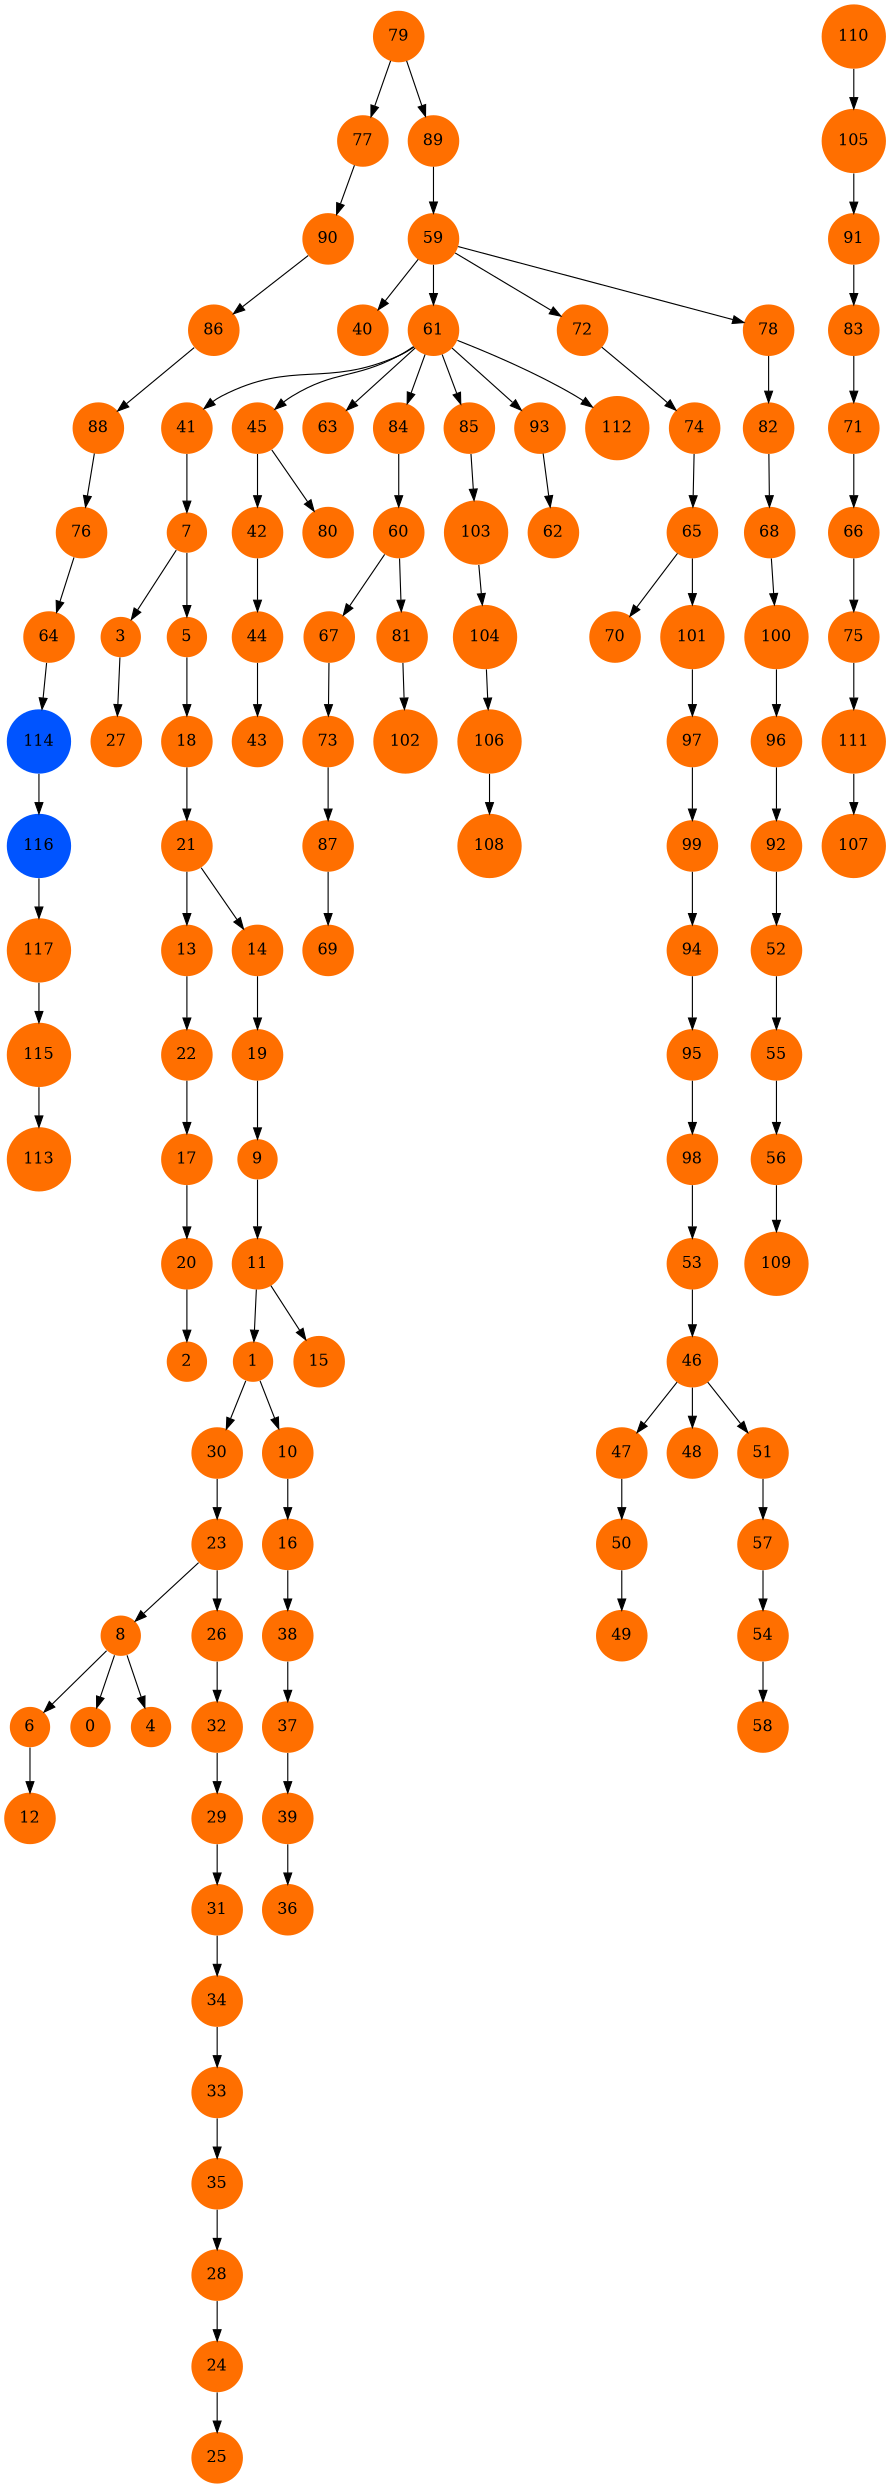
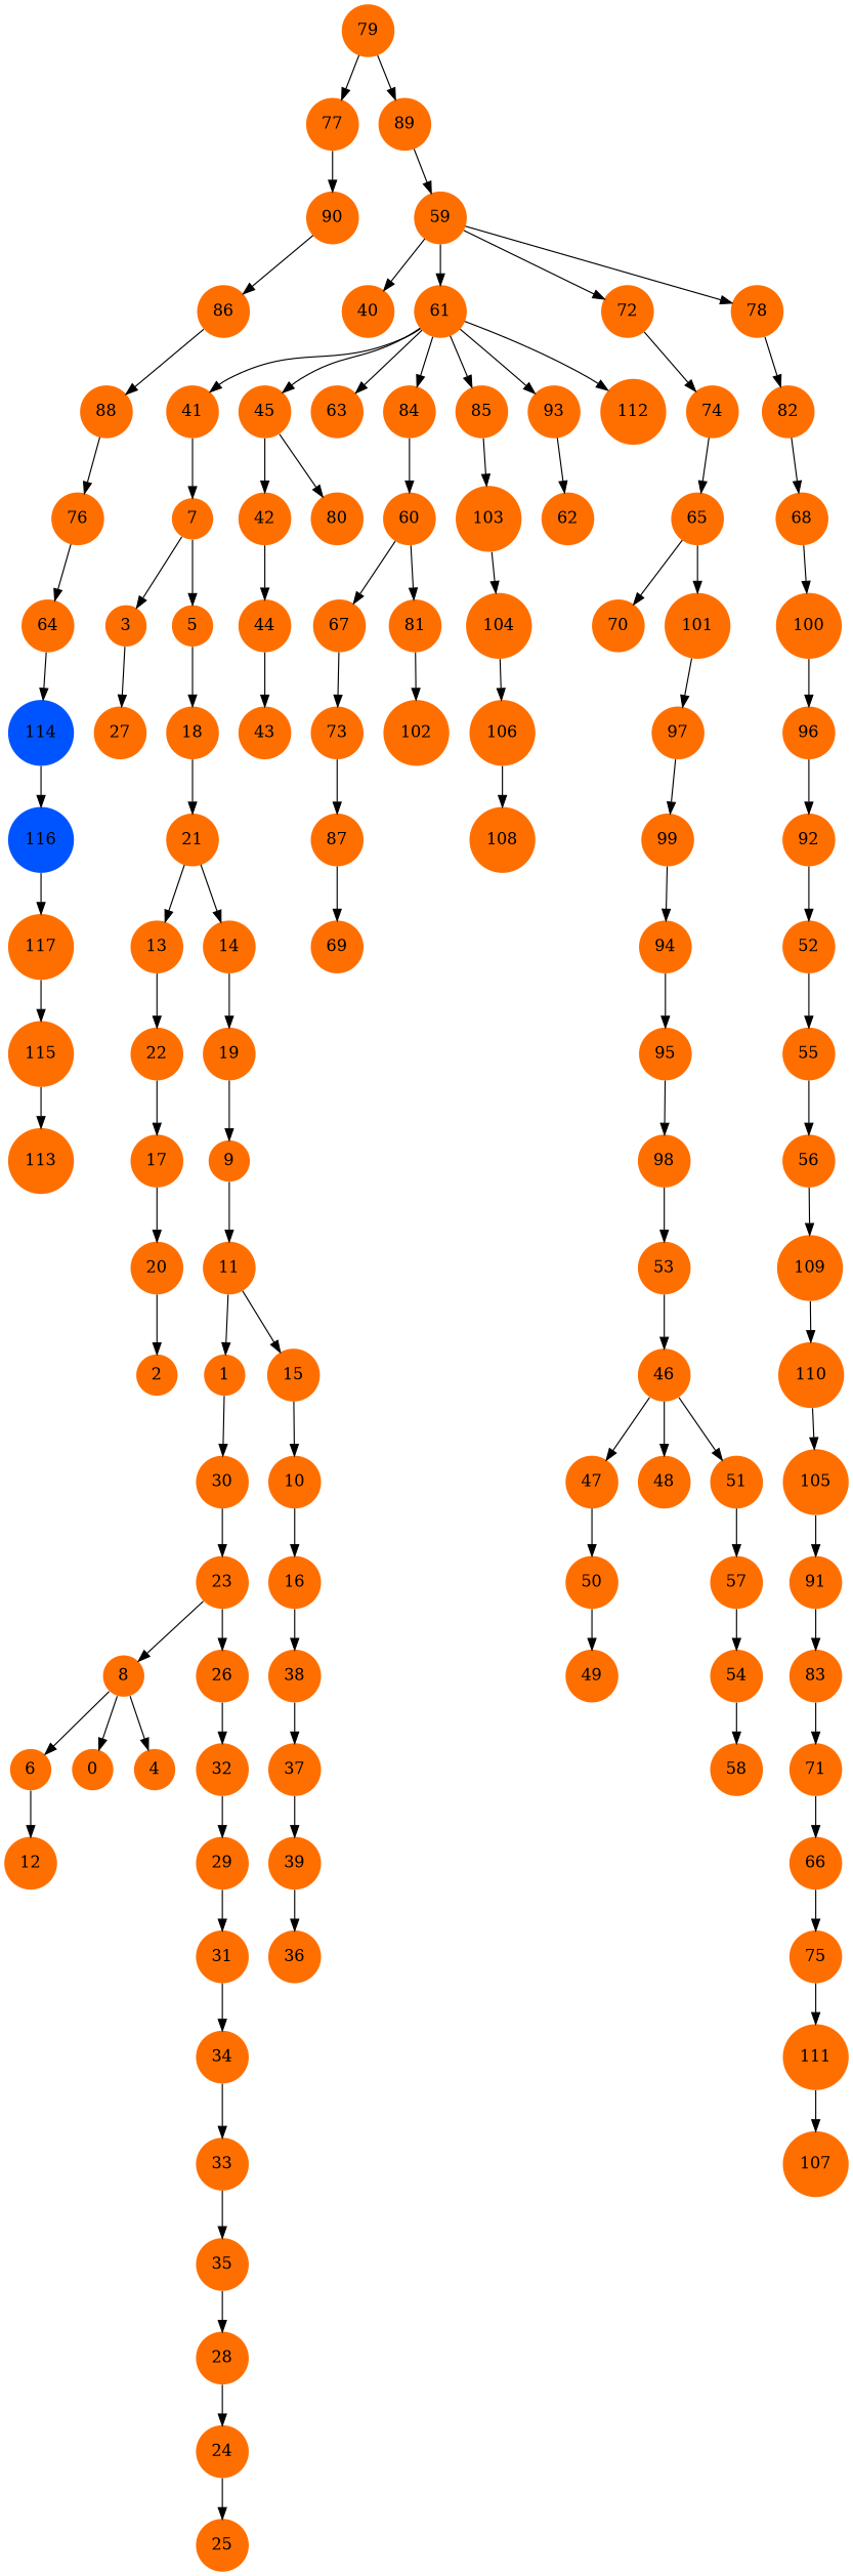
  digraph {
    node [fillcolor="#ff6f00" penwidth=0 shape=circle style=filled]
    1
    30
    23
    3
    27
    5
    18
    21
    6
    12
    7
    8
    0
    4
    9
    11
    15
    10
    16
    38
    13
    22
    17
    14
    19
    37
    20
    2
    26
    32
    24
    25
    29
    28
    31
    34
    33
    35
    39
    36
    41
    42
    44
    43
    45
    80
    46
    47
    48
    51
    50
    57
    49
    54
    52
    55
    56
    53
    58
    109
    110
    59
    40
    61
    72
    78
    63
    84
    85
    93
    112
    74
    82
    60
    67
    81
    73
    102
    103
    62
    114 [fillcolor="#0054ff"]
    64
    116 [fillcolor="#0054ff"]
    65
    70
    101
    97
    66
    75
    111
    87
    68
    100
    96
    71
    69
    107
    76
    77
    90
    86
    79
    89
    83
    104
    88
    91
    92
    94
    95
    98
    99
    106
    108
    105
    117
    115
    113
    1 -> 30
    30 -> 23
    23 -> 8
    23 -> 26
    3 -> 27
    5 -> 18
    18 -> 21
    21 -> 13
    21 -> 14
    6 -> 12
    7 -> 3
    7 -> 5
    8 -> 6
    8 -> 0
    8 -> 4
    9 -> 11
    11 -> 1
    11 -> 15
-   1 -> 10
+   15 -> 10
    10 -> 16
    16 -> 38
    38 -> 37
    13 -> 22
    22 -> 17
    17 -> 20
    14 -> 19
    19 -> 9
    37 -> 39
    20 -> 2
    26 -> 32
    32 -> 29
    24 -> 25
    29 -> 31
    28 -> 24
    31 -> 34
    34 -> 33
    33 -> 35
    35 -> 28
    39 -> 36
    41 -> 7
    42 -> 44
    44 -> 43
    45 -> 42
    45 -> 80
    46 -> 47
    46 -> 48
    46 -> 51
    47 -> 50
    51 -> 57
    50 -> 49
    57 -> 54
    54 -> 58
    52 -> 55
    55 -> 56
    56 -> 109
    53 -> 46
+   109 -> 110
    110 -> 105
    59 -> 40
    59 -> 61
    59 -> 72
    59 -> 78
    61 -> 41
    61 -> 45
    61 -> 63
    61 -> 84
    61 -> 85
    61 -> 93
    61 -> 112
    72 -> 74
    78 -> 82
    84 -> 60
    85 -> 103
    93 -> 62
    74 -> 65
    82 -> 68
    60 -> 67
    60 -> 81
    67 -> 73
    81 -> 102
    73 -> 87
    103 -> 104
    114 -> 116
    64 -> 114
    116 -> 117
    65 -> 70
    65 -> 101
    101 -> 97
    97 -> 99
    66 -> 75
    75 -> 111
    111 -> 107
    87 -> 69
    68 -> 100
    100 -> 96
    96 -> 92
    71 -> 66
    76 -> 64
    77 -> 90
    90 -> 86
    86 -> 88
    79 -> 77
    79 -> 89
    89 -> 59
    83 -> 71
    104 -> 106
    88 -> 76
    91 -> 83
    92 -> 52
    94 -> 95
    95 -> 98
    98 -> 53
    99 -> 94
    106 -> 108
    105 -> 91
    117 -> 115
    115 -> 113
  }
